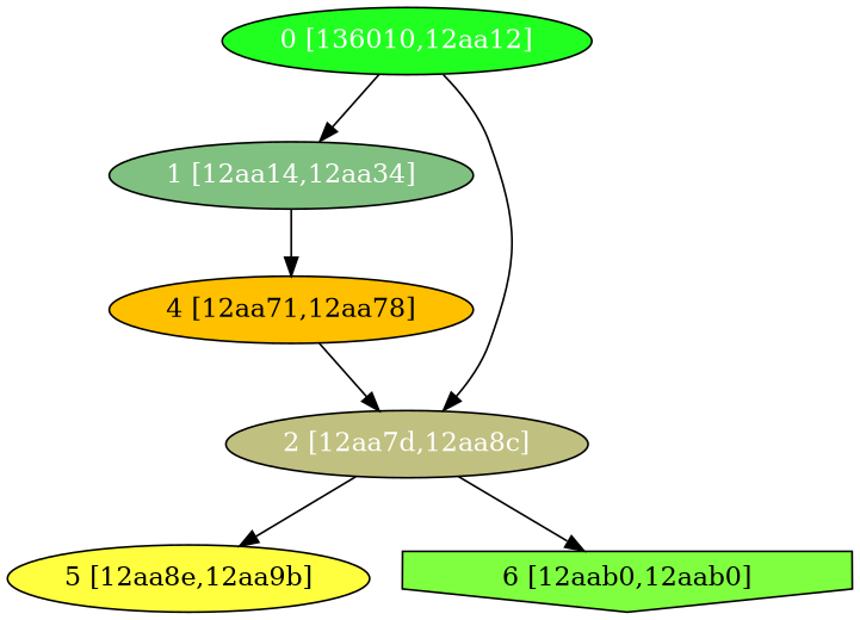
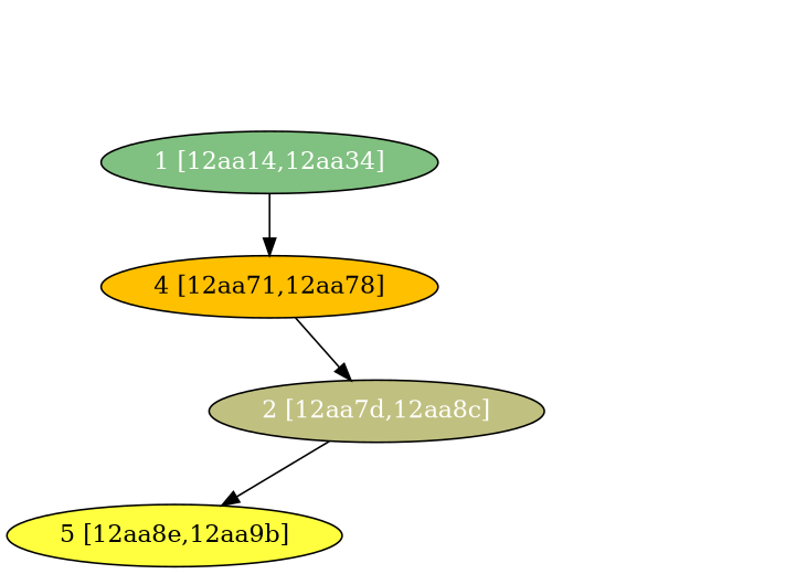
  digraph {
    node [fontcolor="#ffffff" shape=oval style=filled]
-   n1 [fillcolor="#20FF20" label="0 [136010,12aa12]"]
    n2 [fillcolor="#80C080" label="1 [12aa14,12aa34]"]
    n3 [fillcolor="#C0C080" label="2 [12aa7d,12aa8c]"]
    n4 [fillcolor="#FFC000" fontcolor="#000000" label="4 [12aa71,12aa78]"]
    n5 [fillcolor="#FFFF40" fontcolor="#000000" label="5 [12aa8e,12aa9b]"]
-   n6 [fillcolor="#80FF40" fontcolor="#000000" label="6 [12aab0,12aab0]" shape=invhouse]
-   n1 -> n2
-   n1 -> n3
    n2 -> n4
    n3 -> n5
-   n3 -> n6
    n4 -> n3
  }
